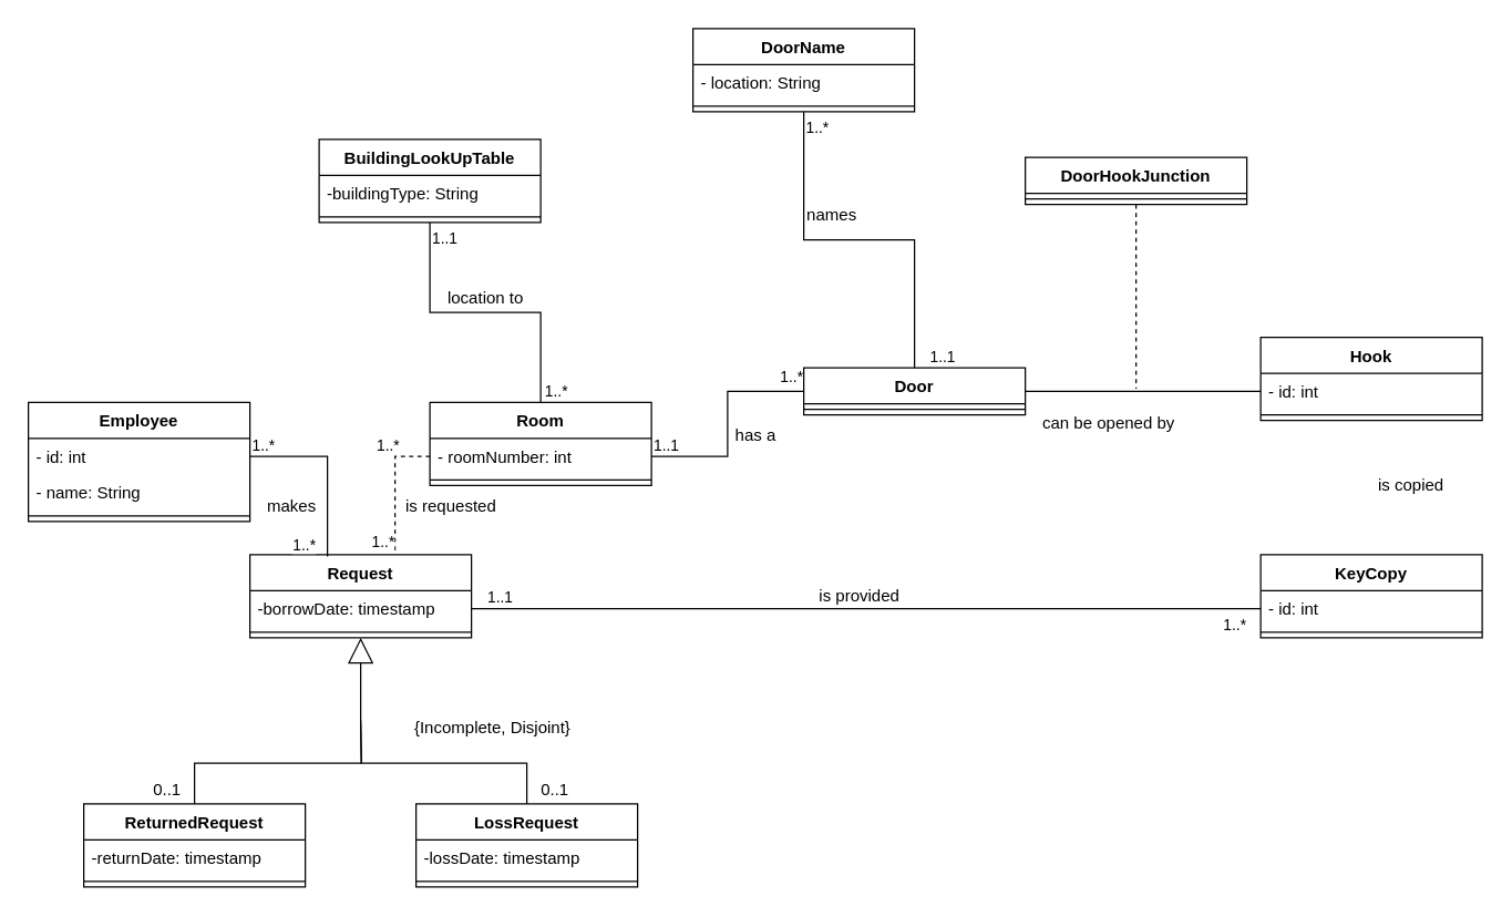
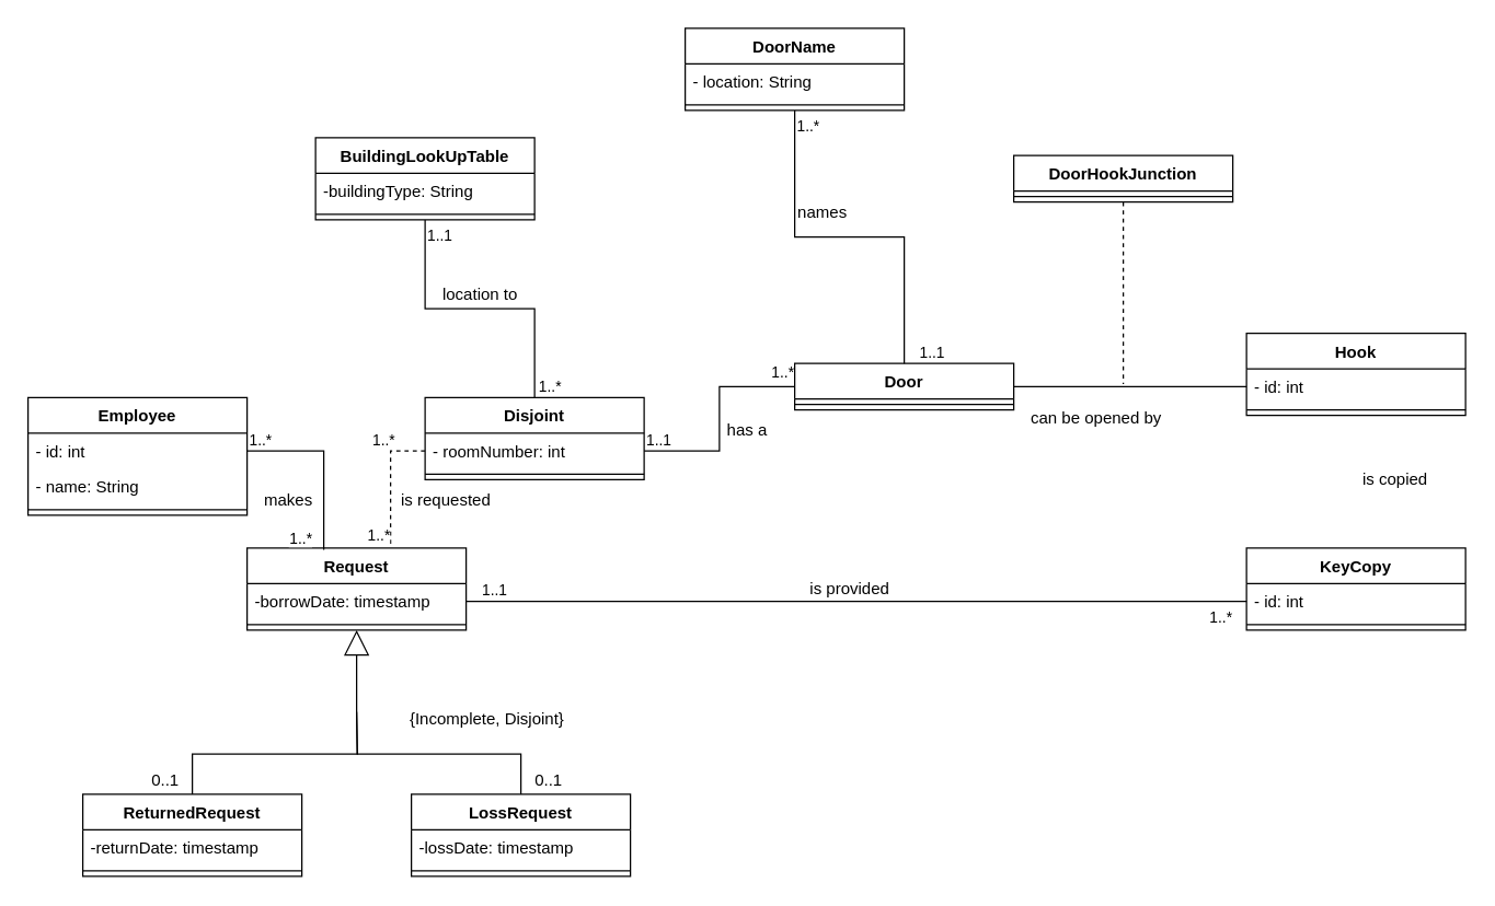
  <mxCell id="0" />
  <mxCell id="1" parent="0" />
  <mxCell id="2" value="Employee" style="swimlane;fontStyle=1;align=center;verticalAlign=top;childLayout=stackLayout;horizontal=1;startSize=26;horizontalStack=0;resizeParent=1;resizeParentMax=0;resizeLast=0;collapsible=1;marginBottom=0;" parent="1" vertex="1"><mxGeometry x="20" width="160" height="86" as="geometry" y="290" /></mxCell>
  <mxCell id="3" value="- id: int" style="text;strokeColor=none;fillColor=none;align=left;verticalAlign=top;spacingLeft=4;spacingRight=4;overflow=hidden;rotatable=0;points=[[0,0.5],[1,0.5]];portConstraint=eastwest;" parent="2" vertex="1"><mxGeometry y="26" width="160" height="26" as="geometry" /></mxCell>
  <mxCell id="4" value="- name: String" style="text;strokeColor=none;fillColor=none;align=left;verticalAlign=top;spacingLeft=4;spacingRight=4;overflow=hidden;rotatable=0;points=[[0,0.5],[1,0.5]];portConstraint=eastwest;" parent="2" vertex="1"><mxGeometry y="52" width="160" height="26" as="geometry" /></mxCell>
  <mxCell id="5" value="" style="line;strokeWidth=1;fillColor=none;align=left;verticalAlign=middle;spacingTop=-1;spacingLeft=3;spacingRight=3;rotatable=0;labelPosition=right;points=[];portConstraint=eastwest;strokeColor=inherit;" parent="2" vertex="1"><mxGeometry y="78" width="160" height="8" as="geometry" /></mxCell>
- <mxCell id="6" value="Room" style="swimlane;fontStyle=1;align=center;verticalAlign=top;childLayout=stackLayout;horizontal=1;startSize=26;horizontalStack=0;resizeParent=1;resizeParentMax=0;resizeLast=0;collapsible=1;marginBottom=0;" parent="1" vertex="1"><mxGeometry x="310" width="160" height="60" as="geometry" y="290" /></mxCell>
+ <mxCell id="6" value="Disjoint" style="swimlane;fontStyle=1;align=center;verticalAlign=top;childLayout=stackLayout;horizontal=1;startSize=26;horizontalStack=0;resizeParent=1;resizeParentMax=0;resizeLast=0;collapsible=1;marginBottom=0;" parent="1" vertex="1"><mxGeometry x="310" width="160" height="60" as="geometry" y="290" /></mxCell>
  <mxCell id="7" value="- roomNumber: int" style="text;strokeColor=none;fillColor=none;align=left;verticalAlign=top;spacingLeft=4;spacingRight=4;overflow=hidden;rotatable=0;points=[[0,0.5],[1,0.5]];portConstraint=eastwest;" parent="6" vertex="1"><mxGeometry y="26" width="160" height="26" as="geometry" /></mxCell>
  <mxCell id="8" value="" style="line;strokeWidth=1;fillColor=none;align=left;verticalAlign=middle;spacingTop=-1;spacingLeft=3;spacingRight=3;rotatable=0;labelPosition=right;points=[];portConstraint=eastwest;strokeColor=inherit;" parent="6" vertex="1"><mxGeometry y="52" width="160" height="8" as="geometry" /></mxCell>
  <mxCell id="9" value="Request" style="swimlane;fontStyle=1;align=center;verticalAlign=top;childLayout=stackLayout;horizontal=1;startSize=26;horizontalStack=0;resizeParent=1;resizeParentMax=0;resizeLast=0;collapsible=1;marginBottom=0;" parent="1" vertex="1"><mxGeometry x="180" y="400" width="160" height="60" as="geometry" /></mxCell>
  <mxCell id="10" value="-borrowDate: timestamp" style="text;strokeColor=none;fillColor=none;align=left;verticalAlign=top;spacingLeft=4;spacingRight=4;overflow=hidden;rotatable=0;points=[[0,0.5],[1,0.5]];portConstraint=eastwest;" parent="9" vertex="1"><mxGeometry y="26" width="160" height="26" as="geometry" /></mxCell>
  <mxCell id="11" value="" style="line;strokeWidth=1;fillColor=none;align=left;verticalAlign=middle;spacingTop=-1;spacingLeft=3;spacingRight=3;rotatable=0;labelPosition=right;points=[];portConstraint=eastwest;strokeColor=inherit;" parent="9" vertex="1"><mxGeometry y="52" width="160" height="8" as="geometry" /></mxCell>
  <mxCell id="12" value="BuildingLookUpTable" style="swimlane;fontStyle=1;align=center;verticalAlign=top;childLayout=stackLayout;horizontal=1;startSize=26;horizontalStack=0;resizeParent=1;resizeParentMax=0;resizeLast=0;collapsible=1;marginBottom=0;" parent="1" vertex="1"><mxGeometry x="230" y="100" width="160" height="60" as="geometry" /></mxCell>
  <mxCell id="13" value="-buildingType: String" style="text;strokeColor=none;fillColor=none;align=left;verticalAlign=top;spacingLeft=4;spacingRight=4;overflow=hidden;rotatable=0;points=[[0,0.5],[1,0.5]];portConstraint=eastwest;" parent="12" vertex="1"><mxGeometry y="26" width="160" height="26" as="geometry" /></mxCell>
  <mxCell id="14" value="" style="line;strokeWidth=1;fillColor=none;align=left;verticalAlign=middle;spacingTop=-1;spacingLeft=3;spacingRight=3;rotatable=0;labelPosition=right;points=[];portConstraint=eastwest;strokeColor=inherit;" parent="12" vertex="1"><mxGeometry y="52" width="160" height="8" as="geometry" /></mxCell>
  <mxCell id="15" value="" style="endArrow=none;html=1;edgeStyle=orthogonalEdgeStyle;rounded=0;exitX=0.5;exitY=1;exitDx=0;exitDy=0;entryX=0.5;entryY=0;entryDx=0;entryDy=0;" parent="1" source="12" target="6" edge="1"><mxGeometry relative="1" as="geometry"><mxPoint x="350" y="510" as="sourcePoint" /><mxPoint x="510" y="510" as="targetPoint" /></mxGeometry></mxCell>
  <mxCell id="16" value="1..1" style="edgeLabel;resizable=0;html=1;align=left;verticalAlign=bottom;" parent="15" connectable="0" vertex="1"><mxGeometry x="-1" relative="1" as="geometry"><mxPoint y="20" as="offset" /></mxGeometry></mxCell>
  <mxCell id="17" value="1..*" style="edgeLabel;resizable=0;html=1;align=right;verticalAlign=bottom;" parent="15" connectable="0" vertex="1"><mxGeometry x="1" relative="1" as="geometry"><mxPoint x="20" as="offset" /></mxGeometry></mxCell>
  <mxCell id="18" value="Door" style="swimlane;fontStyle=1;align=center;verticalAlign=top;childLayout=stackLayout;horizontal=1;startSize=26;horizontalStack=0;resizeParent=1;resizeParentMax=0;resizeLast=0;collapsible=1;marginBottom=0;" parent="1" vertex="1"><mxGeometry x="580" y="265" width="160" height="34" as="geometry" /></mxCell>
  <mxCell id="19" value="" style="line;strokeWidth=1;fillColor=none;align=left;verticalAlign=middle;spacingTop=-1;spacingLeft=3;spacingRight=3;rotatable=0;labelPosition=right;points=[];portConstraint=eastwest;strokeColor=inherit;" parent="18" vertex="1"><mxGeometry y="26" width="160" height="8" as="geometry" /></mxCell>
  <mxCell id="20" value="" style="endArrow=none;html=1;edgeStyle=orthogonalEdgeStyle;rounded=0;exitX=1;exitY=0.5;exitDx=0;exitDy=0;entryX=0;entryY=0.5;entryDx=0;entryDy=0;" parent="1" source="7" target="18" edge="1"><mxGeometry relative="1" as="geometry"><mxPoint x="560" y="560" as="sourcePoint" /><mxPoint x="660" y="489" as="targetPoint" /></mxGeometry></mxCell>
  <mxCell id="21" value="1..1" style="edgeLabel;resizable=0;html=1;align=left;verticalAlign=bottom;" parent="20" connectable="0" vertex="1"><mxGeometry x="-1" relative="1" as="geometry" /></mxCell>
  <mxCell id="22" value="1..*" style="edgeLabel;resizable=0;html=1;align=right;verticalAlign=bottom;" parent="20" connectable="0" vertex="1"><mxGeometry x="1" relative="1" as="geometry"><mxPoint y="-2" as="offset" /></mxGeometry></mxCell>
  <mxCell id="23" value="DoorName" style="swimlane;fontStyle=1;align=center;verticalAlign=top;childLayout=stackLayout;horizontal=1;startSize=26;horizontalStack=0;resizeParent=1;resizeParentMax=0;resizeLast=0;collapsible=1;marginBottom=0;" parent="1" vertex="1"><mxGeometry x="500" y="20" width="160" height="60" as="geometry" /></mxCell>
  <mxCell id="24" value="- location: String" style="text;strokeColor=none;fillColor=none;align=left;verticalAlign=top;spacingLeft=4;spacingRight=4;overflow=hidden;rotatable=0;points=[[0,0.5],[1,0.5]];portConstraint=eastwest;" parent="23" vertex="1"><mxGeometry y="26" width="160" height="26" as="geometry" /></mxCell>
  <mxCell id="25" value="" style="line;strokeWidth=1;fillColor=none;align=left;verticalAlign=middle;spacingTop=-1;spacingLeft=3;spacingRight=3;rotatable=0;labelPosition=right;points=[];portConstraint=eastwest;strokeColor=inherit;" parent="23" vertex="1"><mxGeometry y="52" width="160" height="8" as="geometry" /></mxCell>
  <mxCell id="26" value="" style="endArrow=none;html=1;edgeStyle=orthogonalEdgeStyle;rounded=0;exitX=0.5;exitY=1;exitDx=0;exitDy=0;entryX=0.5;entryY=0;entryDx=0;entryDy=0;" parent="1" source="23" target="18" edge="1"><mxGeometry relative="1" as="geometry"><mxPoint x="680" y="590" as="sourcePoint" /><mxPoint x="800" y="440" as="targetPoint" /></mxGeometry></mxCell>
  <mxCell id="27" value="1..*" style="edgeLabel;resizable=0;html=1;align=left;verticalAlign=bottom;" parent="26" connectable="0" vertex="1"><mxGeometry x="-1" relative="1" as="geometry"><mxPoint y="20" as="offset" /></mxGeometry></mxCell>
  <mxCell id="28" value="1..1" style="edgeLabel;resizable=0;html=1;align=right;verticalAlign=bottom;" parent="26" connectable="0" vertex="1"><mxGeometry x="1" relative="1" as="geometry"><mxPoint x="30" as="offset" /></mxGeometry></mxCell>
  <mxCell id="29" value="Hook" style="swimlane;fontStyle=1;align=center;verticalAlign=top;childLayout=stackLayout;horizontal=1;startSize=26;horizontalStack=0;resizeParent=1;resizeParentMax=0;resizeLast=0;collapsible=1;marginBottom=0;" parent="1" vertex="1"><mxGeometry x="910" y="243" width="160" height="60" as="geometry" /></mxCell>
  <mxCell id="30" value="- id: int" style="text;strokeColor=none;fillColor=none;align=left;verticalAlign=top;spacingLeft=4;spacingRight=4;overflow=hidden;rotatable=0;points=[[0,0.5],[1,0.5]];portConstraint=eastwest;" parent="29" vertex="1"><mxGeometry y="26" width="160" height="26" as="geometry" /></mxCell>
  <mxCell id="31" value="" style="line;strokeWidth=1;fillColor=none;align=left;verticalAlign=middle;spacingTop=-1;spacingLeft=3;spacingRight=3;rotatable=0;labelPosition=right;points=[];portConstraint=eastwest;strokeColor=inherit;" parent="29" vertex="1"><mxGeometry y="52" width="160" height="8" as="geometry" /></mxCell>
  <mxCell id="32" value="" style="endArrow=none;html=1;rounded=0;entryX=0;entryY=0.5;entryDx=0;entryDy=0;exitX=1;exitY=0.5;exitDx=0;exitDy=0;" parent="1" source="18" target="30" edge="1"><mxGeometry width="50" height="50" relative="1" as="geometry"><mxPoint x="580" y="380" as="sourcePoint" /><mxPoint x="630" y="330" as="targetPoint" /></mxGeometry></mxCell>
  <mxCell id="33" style="edgeStyle=orthogonalEdgeStyle;rounded=0;orthogonalLoop=1;jettySize=auto;html=1;exitX=0.5;exitY=1;exitDx=0;exitDy=0;endArrow=none;endFill=0;dashed=1;" parent="1" source="34" edge="1"><mxGeometry relative="1" as="geometry"><mxPoint x="820" y="280" as="targetPoint" /></mxGeometry></mxCell>
  <mxCell id="34" value="DoorHookJunction" style="swimlane;fontStyle=1;align=center;verticalAlign=top;childLayout=stackLayout;horizontal=1;startSize=26;horizontalStack=0;resizeParent=1;resizeParentMax=0;resizeLast=0;collapsible=1;marginBottom=0;" parent="1" vertex="1"><mxGeometry x="740" y="113" width="160" height="34" as="geometry" /></mxCell>
  <mxCell id="35" value="" style="line;strokeWidth=1;fillColor=none;align=left;verticalAlign=middle;spacingTop=-1;spacingLeft=3;spacingRight=3;rotatable=0;labelPosition=right;points=[];portConstraint=eastwest;strokeColor=inherit;" parent="34" vertex="1"><mxGeometry y="26" width="160" height="8" as="geometry" /></mxCell>
  <mxCell id="36" value="location to" style="text;html=1;align=center;verticalAlign=middle;resizable=0;points=[];autosize=1;strokeColor=none;fillColor=none;" parent="1" vertex="1"><mxGeometry x="310" y="200" width="80" height="30" as="geometry" /></mxCell>
  <mxCell id="37" value="makes" style="text;html=1;align=center;verticalAlign=middle;resizable=0;points=[];autosize=1;strokeColor=none;fillColor=none;" parent="1" vertex="1"><mxGeometry x="180" y="350" width="60" height="30" as="geometry" /></mxCell>
  <mxCell id="38" value="can be opened by" style="text;html=1;align=center;verticalAlign=middle;resizable=0;points=[];autosize=1;strokeColor=none;fillColor=none;" parent="1" vertex="1"><mxGeometry x="740" width="120" height="30" as="geometry" y="290" /></mxCell>
  <mxCell id="39" value="names" style="text;html=1;align=center;verticalAlign=middle;resizable=0;points=[];autosize=1;strokeColor=none;fillColor=none;" parent="1" vertex="1"><mxGeometry x="570" y="140" width="60" height="30" as="geometry" /></mxCell>
  <mxCell id="40" value="" style="endArrow=none;html=1;edgeStyle=orthogonalEdgeStyle;rounded=0;exitX=1;exitY=0.5;exitDx=0;exitDy=0;entryX=0;entryY=0.5;entryDx=0;entryDy=0;" parent="1" source="10" target="56" edge="1"><mxGeometry relative="1" as="geometry"><mxPoint x="350" y="449.01" as="sourcePoint" /><mxPoint x="840" y="430" as="targetPoint" /></mxGeometry></mxCell>
  <mxCell id="41" value="1..1" style="edgeLabel;resizable=0;html=1;align=left;verticalAlign=bottom;" parent="40" connectable="0" vertex="1"><mxGeometry x="-1" relative="1" as="geometry"><mxPoint x="10" as="offset" /></mxGeometry></mxCell>
  <mxCell id="42" value="1..*" style="edgeLabel;resizable=0;html=1;align=right;verticalAlign=bottom;" parent="40" connectable="0" vertex="1"><mxGeometry x="1" relative="1" as="geometry"><mxPoint x="-10" y="20" as="offset" /></mxGeometry></mxCell>
  <mxCell id="43" style="edgeStyle=orthogonalEdgeStyle;rounded=0;orthogonalLoop=1;jettySize=auto;html=1;exitX=0.5;exitY=0;exitDx=0;exitDy=0;endArrow=none;endFill=0;" parent="1" source="44" edge="1"><mxGeometry relative="1" as="geometry"><mxPoint x="260" y="520" as="targetPoint" /></mxGeometry></mxCell>
  <mxCell id="44" value="ReturnedRequest" style="swimlane;fontStyle=1;align=center;verticalAlign=top;childLayout=stackLayout;horizontal=1;startSize=26;horizontalStack=0;resizeParent=1;resizeParentMax=0;resizeLast=0;collapsible=1;marginBottom=0;" parent="1" vertex="1"><mxGeometry x="60" y="580" width="160" height="60" as="geometry" /></mxCell>
  <mxCell id="45" value="-returnDate: timestamp" style="text;strokeColor=none;fillColor=none;align=left;verticalAlign=top;spacingLeft=4;spacingRight=4;overflow=hidden;rotatable=0;points=[[0,0.5],[1,0.5]];portConstraint=eastwest;" parent="44" vertex="1"><mxGeometry y="26" width="160" height="26" as="geometry" /></mxCell>
  <mxCell id="46" value="" style="line;strokeWidth=1;fillColor=none;align=left;verticalAlign=middle;spacingTop=-1;spacingLeft=3;spacingRight=3;rotatable=0;labelPosition=right;points=[];portConstraint=eastwest;strokeColor=inherit;" parent="44" vertex="1"><mxGeometry y="52" width="160" height="8" as="geometry" /></mxCell>
  <mxCell id="47" style="edgeStyle=orthogonalEdgeStyle;rounded=0;orthogonalLoop=1;jettySize=auto;html=1;exitX=0.5;exitY=0;exitDx=0;exitDy=0;endArrow=none;endFill=0;" parent="1" source="48" edge="1"><mxGeometry relative="1" as="geometry"><mxPoint x="260" y="520" as="targetPoint" /></mxGeometry></mxCell>
  <mxCell id="48" value="LossRequest" style="swimlane;fontStyle=1;align=center;verticalAlign=top;childLayout=stackLayout;horizontal=1;startSize=26;horizontalStack=0;resizeParent=1;resizeParentMax=0;resizeLast=0;collapsible=1;marginBottom=0;" parent="1" vertex="1"><mxGeometry x="300" y="580" width="160" height="60" as="geometry" /></mxCell>
  <mxCell id="49" value="-lossDate: timestamp" style="text;strokeColor=none;fillColor=none;align=left;verticalAlign=top;spacingLeft=4;spacingRight=4;overflow=hidden;rotatable=0;points=[[0,0.5],[1,0.5]];portConstraint=eastwest;" parent="48" vertex="1"><mxGeometry y="26" width="160" height="26" as="geometry" /></mxCell>
  <mxCell id="50" value="" style="line;strokeWidth=1;fillColor=none;align=left;verticalAlign=middle;spacingTop=-1;spacingLeft=3;spacingRight=3;rotatable=0;labelPosition=right;points=[];portConstraint=eastwest;strokeColor=inherit;" parent="48" vertex="1"><mxGeometry y="52" width="160" height="8" as="geometry" /></mxCell>
  <mxCell id="51" value="" style="endArrow=block;endSize=16;endFill=0;html=1;rounded=0;entryX=0.5;entryY=1;entryDx=0;entryDy=0;" parent="1" target="9" edge="1"><mxGeometry x="-0.333" y="-30" width="160" relative="1" as="geometry"><mxPoint x="260" y="520" as="sourcePoint" /><mxPoint x="300" y="520" as="targetPoint" /><mxPoint as="offset" /></mxGeometry></mxCell>
  <mxCell id="52" value="{Incomplete, Disjoint}" style="text;html=1;align=center;verticalAlign=middle;resizable=0;points=[];autosize=1;strokeColor=none;fillColor=none;" parent="1" vertex="1"><mxGeometry x="285" y="510" width="140" height="30" as="geometry" /></mxCell>
  <mxCell id="53" value="0..1" style="text;html=1;align=center;verticalAlign=middle;resizable=0;points=[];autosize=1;strokeColor=none;fillColor=none;" parent="1" vertex="1"><mxGeometry x="380" y="555" width="40" height="30" as="geometry" /></mxCell>
  <mxCell id="54" value="0..1" style="text;html=1;align=center;verticalAlign=middle;resizable=0;points=[];autosize=1;strokeColor=none;fillColor=none;" parent="1" vertex="1"><mxGeometry x="100" y="555" width="40" height="30" as="geometry" /></mxCell>
  <mxCell id="55" value="KeyCopy" style="swimlane;fontStyle=1;align=center;verticalAlign=top;childLayout=stackLayout;horizontal=1;startSize=26;horizontalStack=0;resizeParent=1;resizeParentMax=0;resizeLast=0;collapsible=1;marginBottom=0;" parent="1" vertex="1"><mxGeometry x="910" y="400" width="160" height="60" as="geometry" /></mxCell>
  <mxCell id="56" value="- id: int" style="text;strokeColor=none;fillColor=none;align=left;verticalAlign=top;spacingLeft=4;spacingRight=4;overflow=hidden;rotatable=0;points=[[0,0.5],[1,0.5]];portConstraint=eastwest;" parent="55" vertex="1"><mxGeometry y="26" width="160" height="26" as="geometry" /></mxCell>
  <mxCell id="57" value="" style="line;strokeWidth=1;fillColor=none;align=left;verticalAlign=middle;spacingTop=-1;spacingLeft=3;spacingRight=3;rotatable=0;labelPosition=right;points=[];portConstraint=eastwest;strokeColor=inherit;" parent="55" vertex="1"><mxGeometry y="52" width="160" height="8" as="geometry" /></mxCell>
  <mxCell id="58" value="" style="endArrow=none;html=1;edgeStyle=orthogonalEdgeStyle;rounded=0;exitX=1;exitY=0.5;exitDx=0;exitDy=0;entryX=0.35;entryY=0.023;entryDx=0;entryDy=0;entryPerimeter=0;" parent="1" source="3" target="9" edge="1"><mxGeometry relative="1" as="geometry"><mxPoint x="190" as="sourcePoint" y="290" /><mxPoint x="350" as="targetPoint" y="290" /></mxGeometry></mxCell>
  <mxCell id="59" value="1..*" style="edgeLabel;resizable=0;html=1;align=left;verticalAlign=bottom;" parent="58" connectable="0" vertex="1"><mxGeometry x="-1" relative="1" as="geometry" /></mxCell>
  <mxCell id="60" value="1..*" style="edgeLabel;resizable=0;html=1;align=right;verticalAlign=bottom;" parent="58" connectable="0" vertex="1"><mxGeometry x="1" relative="1" as="geometry"><mxPoint x="-8" as="offset" /></mxGeometry></mxCell>
  <mxCell id="61" value="" style="endArrow=none;html=1;edgeStyle=orthogonalEdgeStyle;rounded=0;entryX=0.655;entryY=-0.017;entryDx=0;entryDy=0;entryPerimeter=0;exitX=0;exitY=0.5;exitDx=0;exitDy=0;dashed=1;" parent="1" source="7" target="9" edge="1"><mxGeometry relative="1" as="geometry"><mxPoint x="140" y="280" as="sourcePoint" /><mxPoint x="300" y="280" as="targetPoint" /></mxGeometry></mxCell>
  <mxCell id="62" value="1..*" style="edgeLabel;resizable=0;html=1;align=left;verticalAlign=bottom;" parent="61" connectable="0" vertex="1"><mxGeometry x="-1" relative="1" as="geometry"><mxPoint x="-40" as="offset" /></mxGeometry></mxCell>
  <mxCell id="63" value="1..*" style="edgeLabel;resizable=0;html=1;align=right;verticalAlign=bottom;" parent="61" connectable="0" vertex="1"><mxGeometry x="1" relative="1" as="geometry" /></mxCell>
  <mxCell id="64" value="is requested" style="text;html=1;align=center;verticalAlign=middle;resizable=0;points=[];autosize=1;strokeColor=none;fillColor=none;" parent="1" vertex="1"><mxGeometry x="280" y="350" width="90" height="30" as="geometry" /></mxCell>
  <mxCell id="65" value="is provided" style="text;html=1;align=center;verticalAlign=middle;resizable=0;points=[];autosize=1;strokeColor=none;fillColor=none;" parent="1" vertex="1"><mxGeometry x="580" y="415" width="80" height="30" as="geometry" /></mxCell>
  <mxCell id="66" value="is copied&amp;nbsp;" style="text;html=1;align=center;verticalAlign=middle;resizable=0;points=[];autosize=1;strokeColor=none;fillColor=none;" parent="1" vertex="1"><mxGeometry x="985" y="335" width="70" height="30" as="geometry" /></mxCell>
  <mxCell id="67" value="has a" style="text;html=1;align=center;verticalAlign=middle;resizable=0;points=[];autosize=1;strokeColor=none;fillColor=none;" vertex="1" parent="1"><mxGeometry x="520" y="299" width="50" height="30" as="geometry" /></mxCell>
